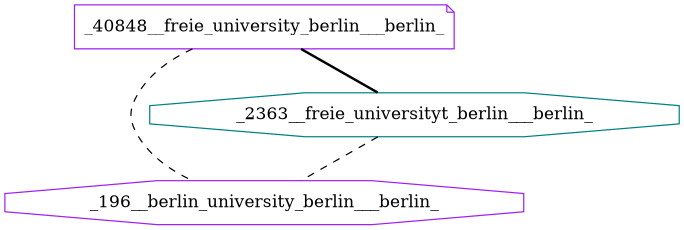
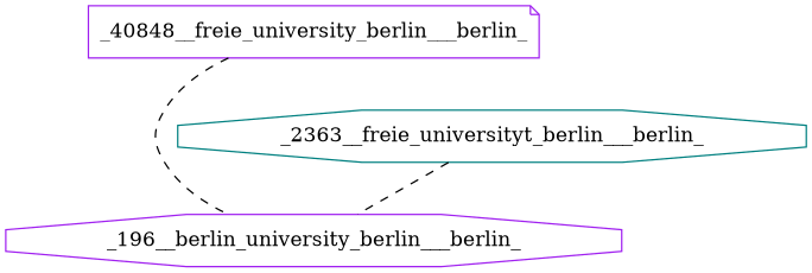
  graph {
    node [color=purple shape=octagon]
    edge [style=dashed]
    _40848__freie_university_berlin___berlin_ [shape=note]
    n2 [label=_196__berlin_university_berlin___berlin_]
    _2363__freie_universityt_berlin___berlin_ [color=teal]
    _40848__freie_university_berlin___berlin_ -- n2
-   _40848__freie_university_berlin___berlin_ -- _2363__freie_universityt_berlin___berlin_ [style=bold]
    _2363__freie_universityt_berlin___berlin_ -- n2
  }
